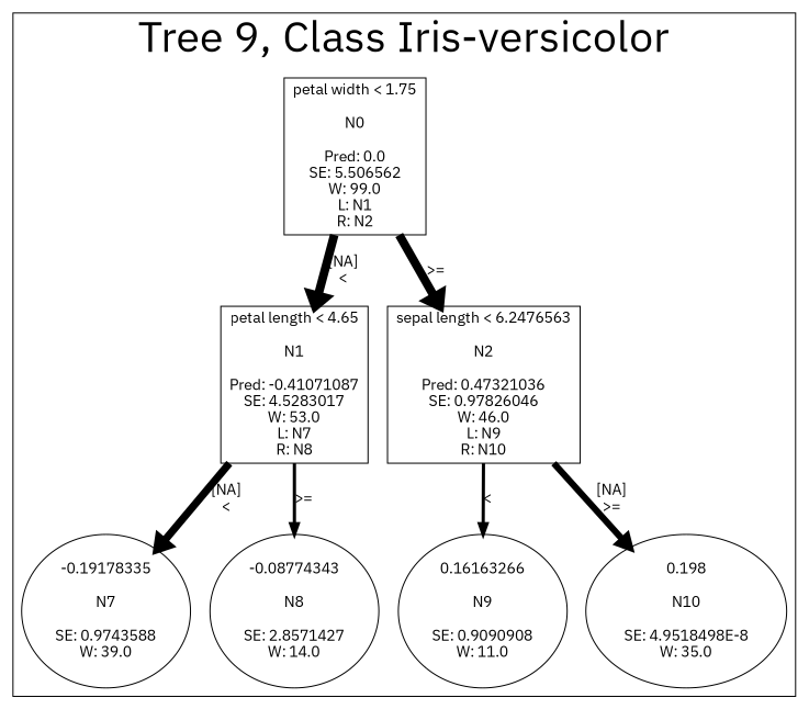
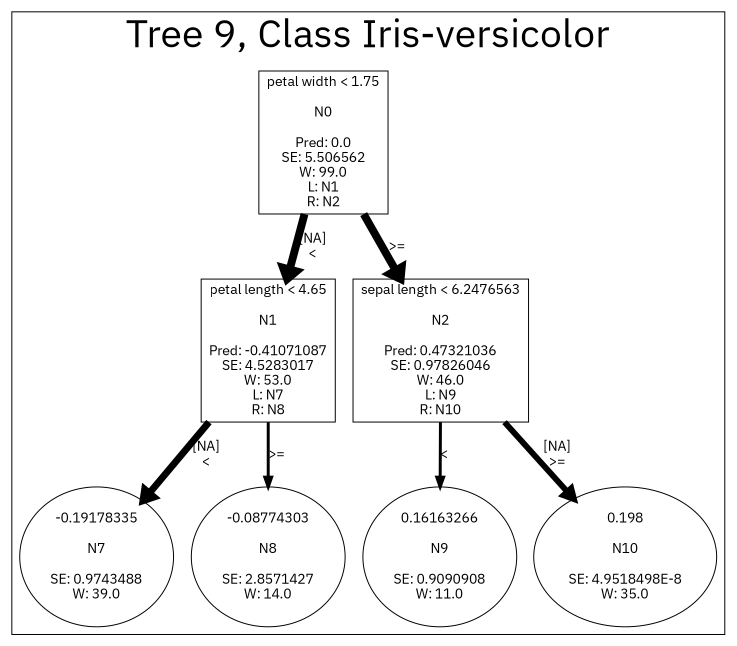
  digraph {
    fontname="IBM Plex Sans"
    node [fontname="IBM Plex Sans" fontsize=14]
    edge [fontname="IBM Plex Sans" fontsize=14 penwidth=8]
    n1 [label="petal width < 1.75\n\nN0\n\nPred: 0.0\nSE: 5.506562\nW: 99.0\nL: N1\nR: N2" shape=box]
    n2 [label="petal length < 4.65\n\nN1\n\nPred: -0.41071087\nSE: 4.5283017\nW: 53.0\nL: N7\nR: N8" shape=box]
    n3 [label="sepal length < 6.2476563\n\nN2\n\nPred: 0.47321036\nSE: 0.97826046\nW: 46.0\nL: N9\nR: N10" shape=box]
-   n4 [label="-0.19178335\n\nN7\n\nSE: 0.9743588\nW: 39.0"]
-   n5 [label="-0.08774343\n\nN8\n\nSE: 2.8571427\nW: 14.0"]
+   n4 [label="-0.19178335\n\nN7\n\nSE: 0.9743488\nW: 39.0"]
+   n5 [label="-0.08774303\n\nN8\n\nSE: 2.8571427\nW: 14.0"]
    n6 [label="0.16163266\n\nN9\n\nSE: 0.9090908\nW: 11.0"]
    n7 [label="0.198\n\nN10\n\nSE: 4.9518498E-8\nW: 35.0"]
    subgraph cluster_1 {
      fontsize=40
      label="Tree 9, Class Iris-versicolor"
      subgraph sub_2 {
        fontsize=40
        label="Tree 0, Class Iris-versicolor"
        n1
      }
      subgraph sub_3 {
        fontsize=40
        label="Tree 0, Class Iris-versicolor"
        n2
        n3
      }
      subgraph sub_4 {
        fontsize=40
        label="Tree 0, Class Iris-versicolor"
        n4
        n5
        n6
        n7
      }
    }
    n1 -> n2 [label="[NA]\n<\n"]
    n1 -> n3 [label=">=\n"]
    n2 -> n4 [label="[NA]\n<\n" penwidth=7]
    n2 -> n5 [label=">=\n" penwidth=3]
    n3 -> n6 [label="<\n" penwidth=3]
    n3 -> n7 [label="[NA]\n>=\n" penwidth=6]
  }
